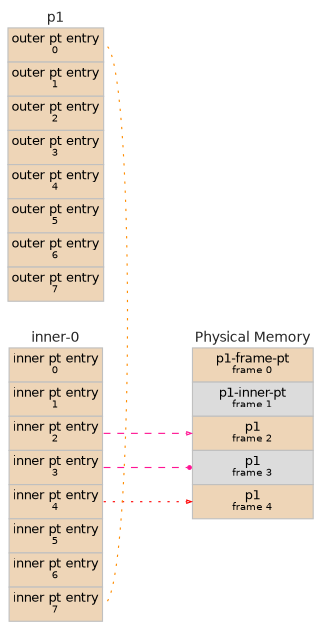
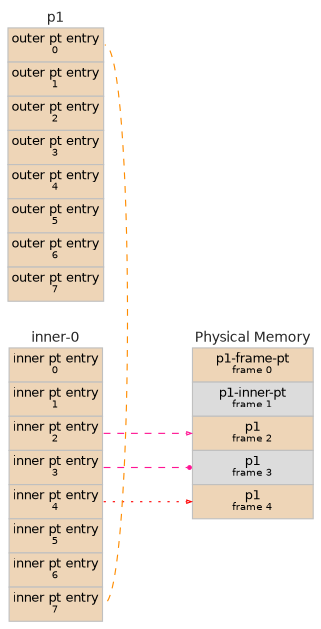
  digraph {
    fontname=Helvetica
    rankdir=LR
    ranksep=1.0
    node [fontname=Helvetica fontsize=8 margin="0.04 0.04" shape=none]
    edge [arrowhead=onormal arrowsize=0.4 color=deeppink headclip=true style=dashed tailclip=true]
    n1 [label=<<table border="0.1" cellborder="1" cellspacing="0"><TR><TD border="0.0" ><font face="helvetica" color="grey15" point-size="12">Physical Memory</font></TD></TR><tr><td align="text" color="grey" bgcolor="bisque2" height="30" port="0"><font point-size="11">p1-frame-pt</font><br></br><font point-size="9">frame 0</font></td></tr><tr><td align="text" color="grey" bgcolor="gainsboro" height="30" port="1"><font point-size="11">p1-inner-pt</font><br></br><font point-size="9">frame 1</font></td></tr><tr><td align="text" color="grey" bgcolor="bisque2" height="30" port="2"><font point-size="11">p1</font><br></br><font point-size="9">frame 2</font></td></tr><tr><td align="text" color="grey" bgcolor="gainsboro" height="30" port="3"><font point-size="11">p1</font><br></br><font point-size="9">frame 3</font></td></tr><tr><td align="text" color="grey" bgcolor="bisque2" height="30" port="4"><font point-size="11">p1</font><br></br><font point-size="9">frame 4</font></td></tr></table>> width=0.8]
    n2 [label=<<table border="0.1" cellborder="1" cellspacing="0"><TR><TD border="0.0" ><font face="helvetica" color="grey15" point-size="12">inner-0</font></TD></TR><tr><td align="text" color="grey" bgcolor="bisque2" height="30" port="0"><font point-size="11">inner pt entry</font><br></br><font point-size="9">0</font></td></tr><tr><td align="text" color="grey" bgcolor="bisque2" height="30" port="1"><font point-size="11">inner pt entry</font><br></br><font point-size="9">1</font></td></tr><tr><td align="text" color="grey" bgcolor="bisque2" height="30" port="2"><font point-size="11">inner pt entry</font><br></br><font point-size="9">2</font></td></tr><tr><td align="text" color="grey" bgcolor="bisque2" height="30" port="3"><font point-size="11">inner pt entry</font><br></br><font point-size="9">3</font></td></tr><tr><td align="text" color="grey" bgcolor="bisque2" height="30" port="4"><font point-size="11">inner pt entry</font><br></br><font point-size="9">4</font></td></tr><tr><td align="text" color="grey" bgcolor="bisque2" height="30" port="5"><font point-size="11">inner pt entry</font><br></br><font point-size="9">5</font></td></tr><tr><td align="text" color="grey" bgcolor="bisque2" height="30" port="6"><font point-size="11">inner pt entry</font><br></br><font point-size="9">6</font></td></tr><tr><td align="text" color="grey" bgcolor="bisque2" height="30" port="7"><font point-size="11">inner pt entry</font><br></br><font point-size="9">7</font></td></tr></table>> width=0.8]
    n3 [label=<<table border="0.1" cellborder="1" cellspacing="0"><TR><TD border="0.0" ><font face="helvetica" color="grey15" point-size="12">p1</font></TD></TR><tr><td align="text" color="grey" bgcolor="bisque2" height="30" port="0"><font point-size="11">outer pt entry</font><br></br><font point-size="9">0</font></td></tr><tr><td align="text" color="grey" bgcolor="bisque2" height="30" port="1"><font point-size="11">outer pt entry</font><br></br><font point-size="9">1</font></td></tr><tr><td align="text" color="grey" bgcolor="bisque2" height="30" port="2"><font point-size="11">outer pt entry</font><br></br><font point-size="9">2</font></td></tr><tr><td align="text" color="grey" bgcolor="bisque2" height="30" port="3"><font point-size="11">outer pt entry</font><br></br><font point-size="9">3</font></td></tr><tr><td align="text" color="grey" bgcolor="bisque2" height="30" port="4"><font point-size="11">outer pt entry</font><br></br><font point-size="9">4</font></td></tr><tr><td align="text" color="grey" bgcolor="bisque2" height="30" port="5"><font point-size="11">outer pt entry</font><br></br><font point-size="9">5</font></td></tr><tr><td align="text" color="grey" bgcolor="bisque2" height="30" port="6"><font point-size="11">outer pt entry</font><br></br><font point-size="9">6</font></td></tr><tr><td align="text" color="grey" bgcolor="bisque2" height="30" port="7"><font point-size="11">outer pt entry</font><br></br><font point-size="9">7</font></td></tr></table>> width=0.8]
    subgraph sub_1 {
      rank=sink
      n1
    }
    subgraph sub_2 {
      rank=source
      n2
      n3
    }
    n2 -> n1 [headport=2 tailport=2]
    n2 -> n1 [arrowhead=dot headport=3 tailport=3]
    n2 -> n1 [color=red headport=4 style=dotted tailport=4]
-   n3 -> n2 [color=darkorange headport=7 style=dotted tailport=0]
+   n3 -> n2 [color=darkorange headport=7 tailport=0]
  }
